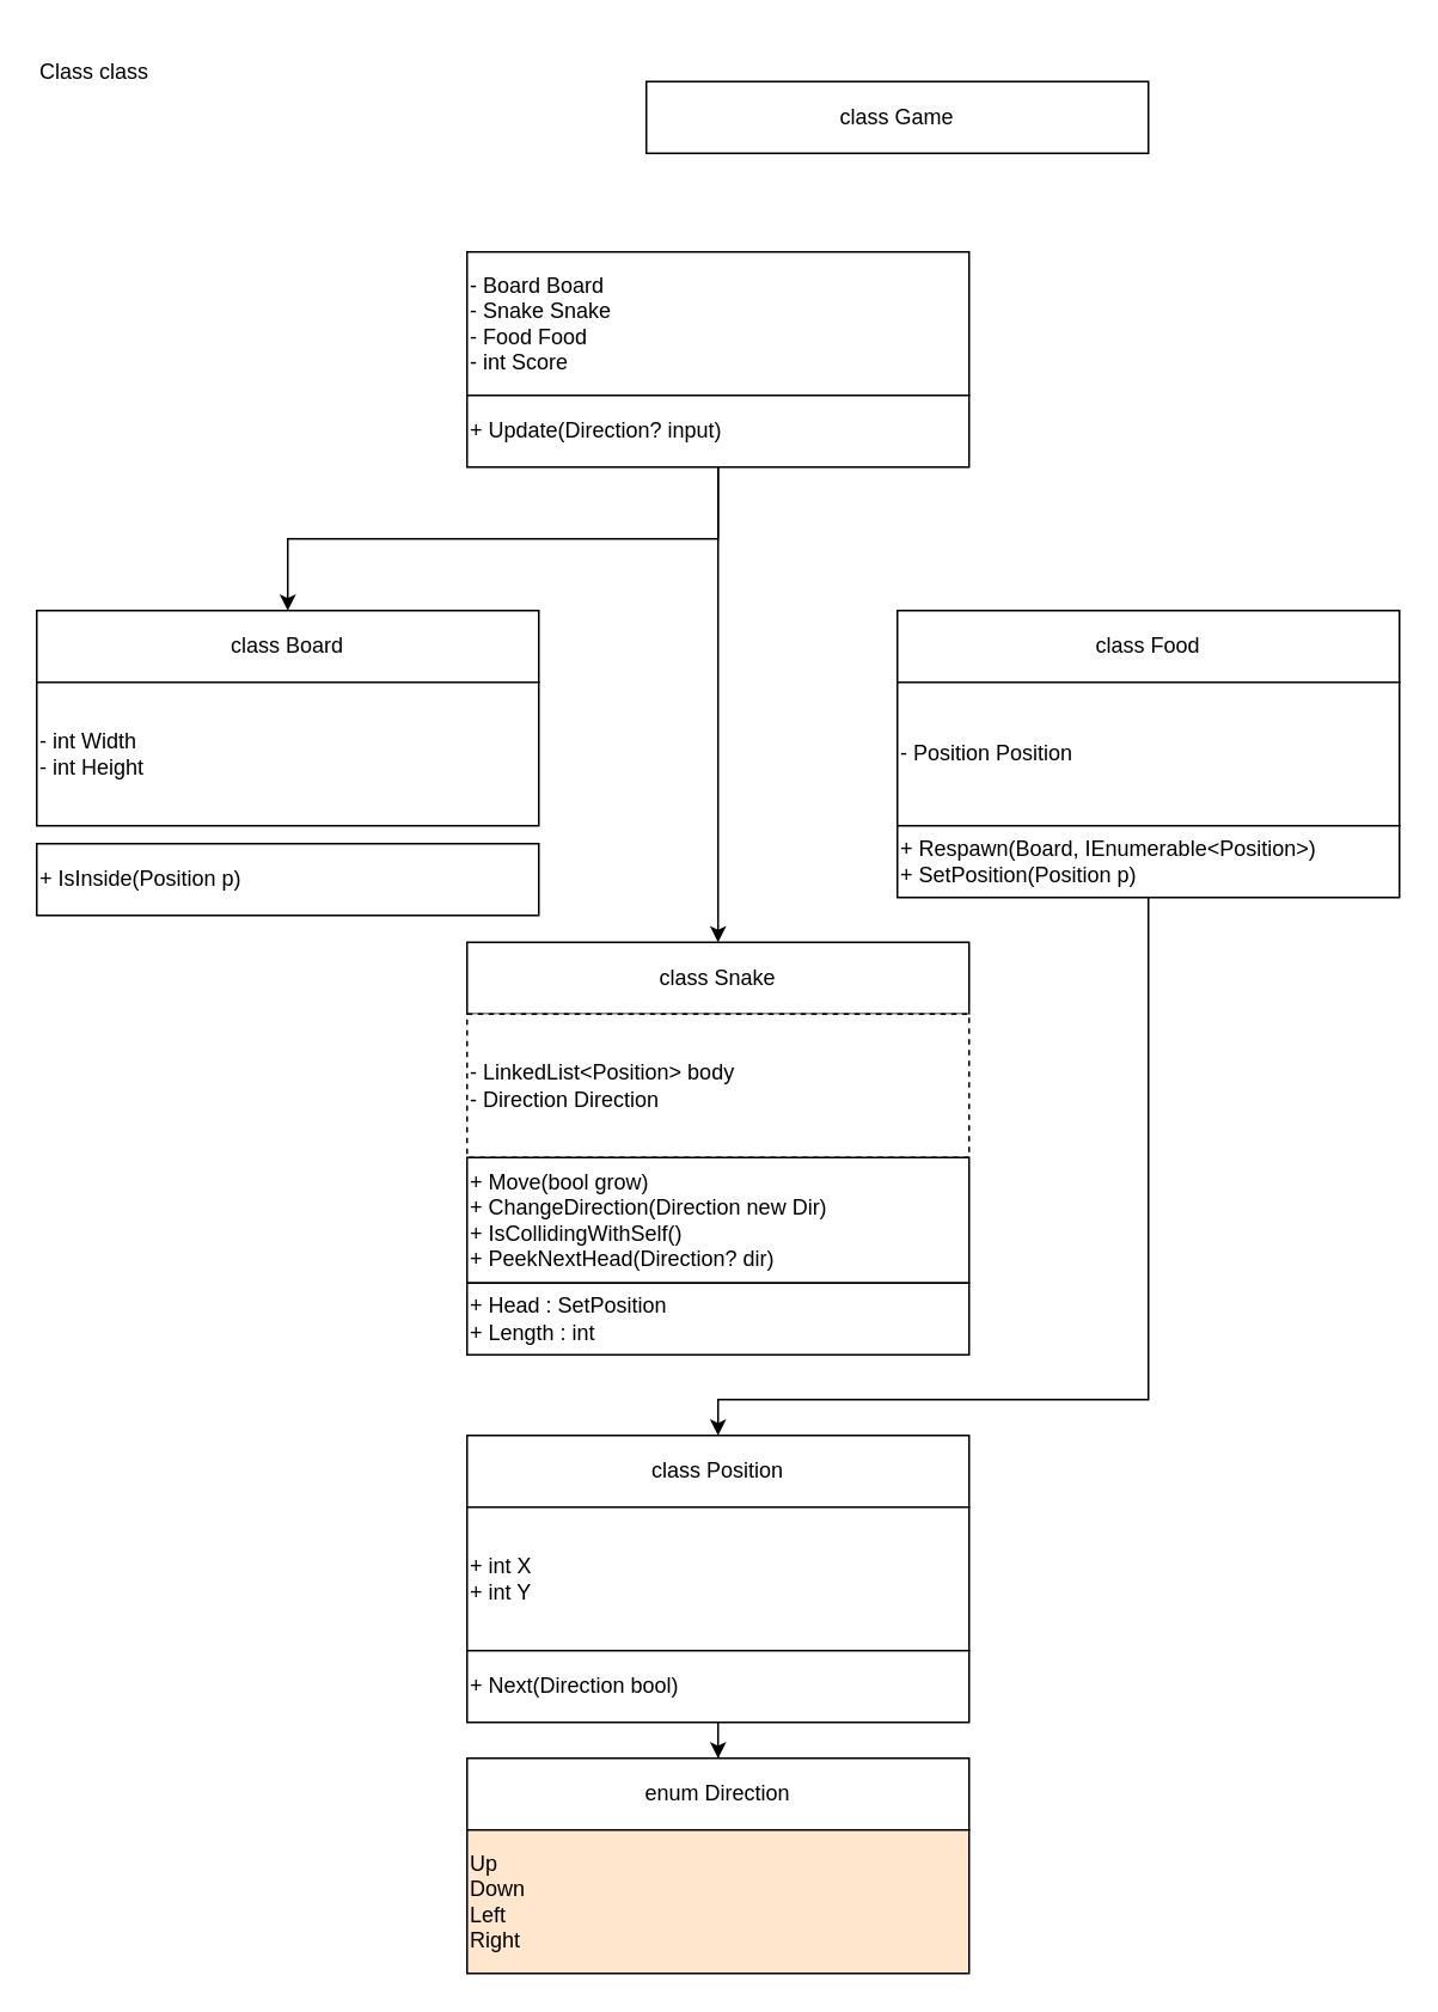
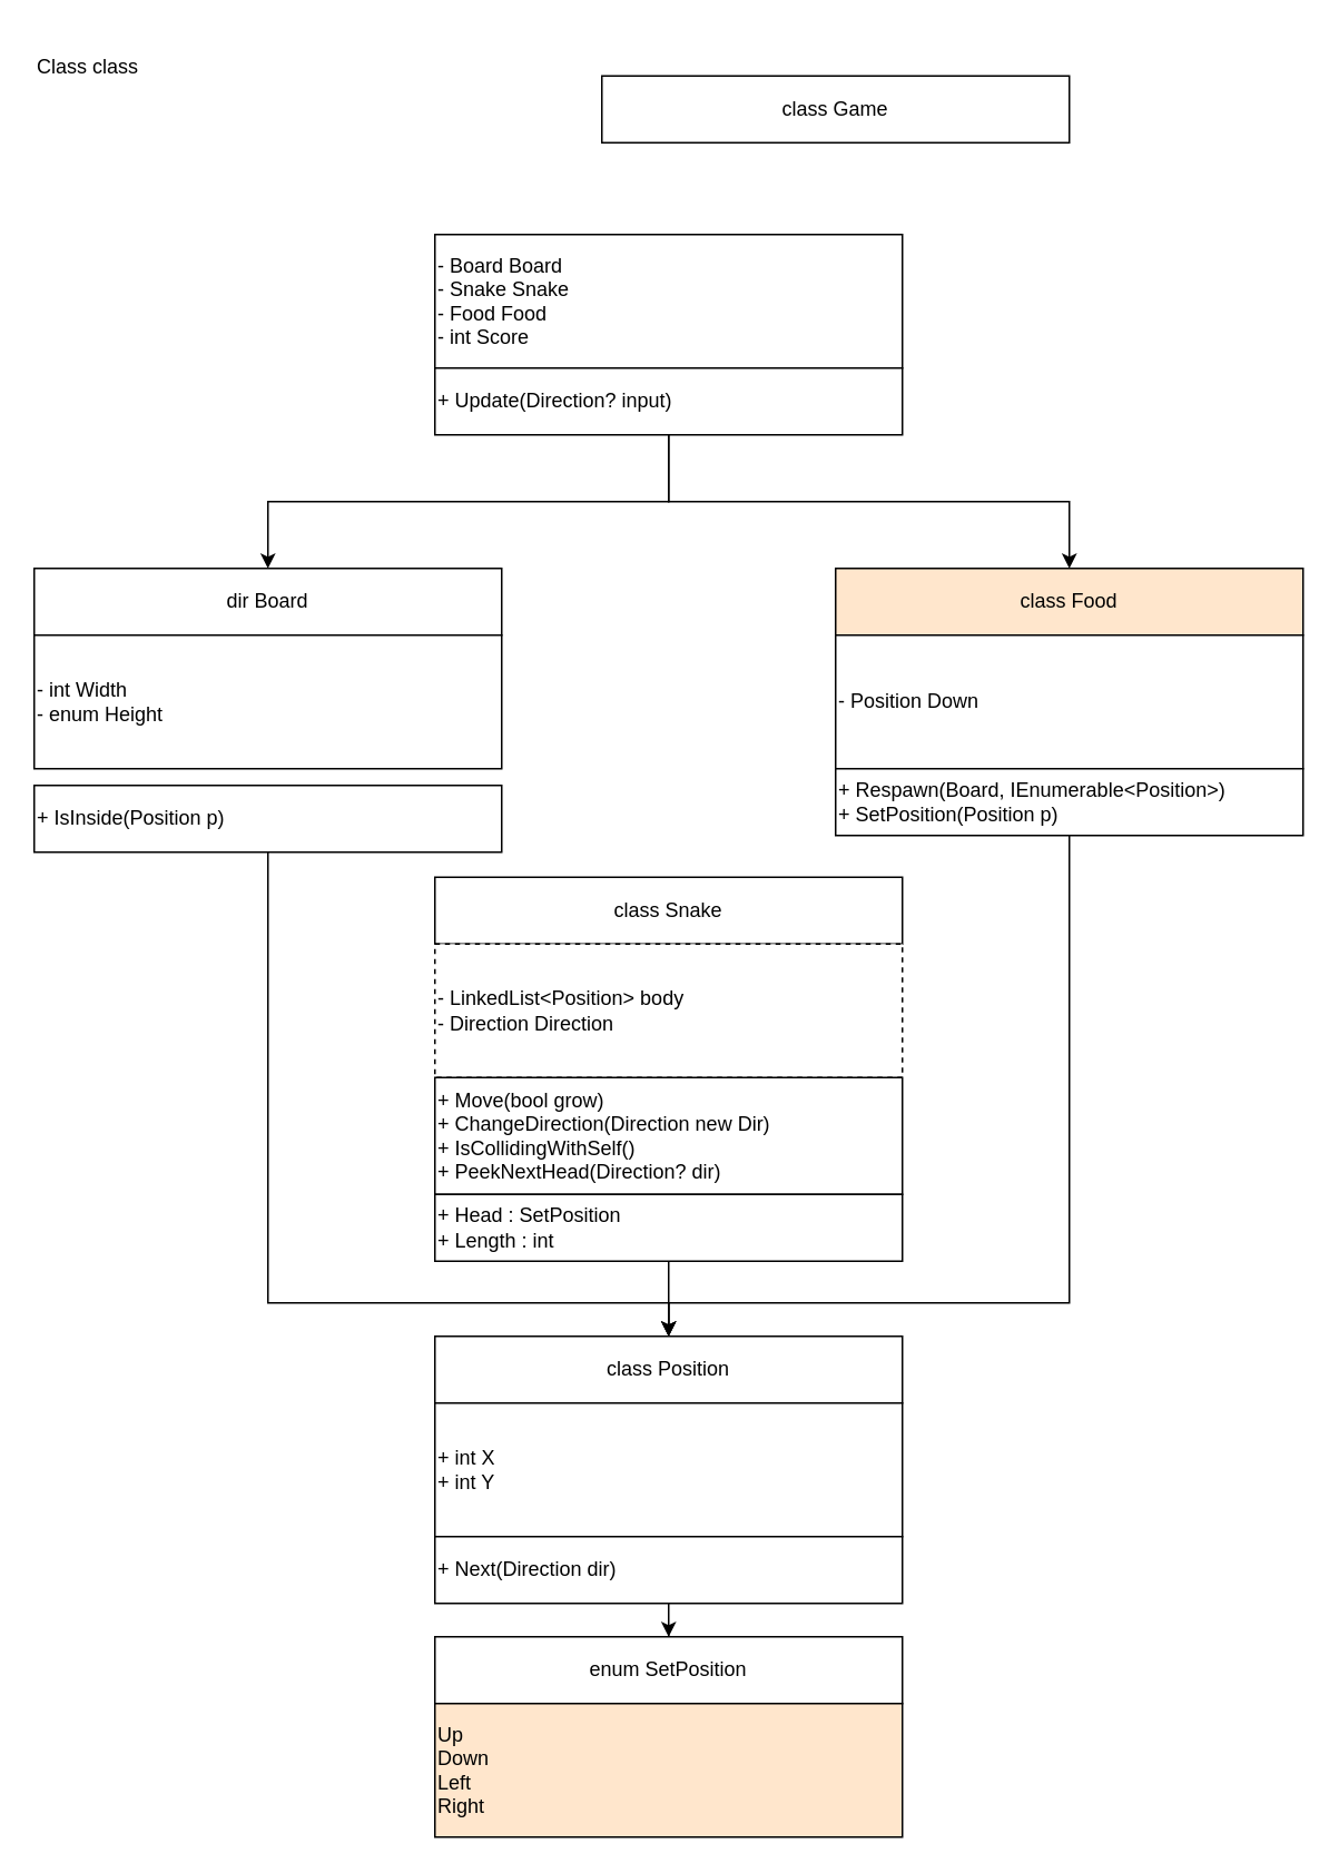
  <mxCell id="0" />
  <mxCell id="1" parent="0" />
  <mxCell id="2" value="Class class" style="text;html=1;align=left;verticalAlign=middle;whiteSpace=wrap;rounded=0;" vertex="1" parent="1"><mxGeometry x="20" y="20" width="320" height="40" as="geometry" /></mxCell>
  <mxCell id="3" value="class Game" style="rounded=0;whiteSpace=wrap;html=1;" vertex="1" parent="1"><mxGeometry x="360" y="45" width="280" height="40" as="geometry" /></mxCell>
  <mxCell id="4" value="- Board Board&lt;div&gt;- Snake Snake&lt;/div&gt;&lt;div&gt;- Food Food&lt;/div&gt;&lt;div&gt;- int Score&lt;/div&gt;" style="rounded=0;whiteSpace=wrap;html=1;align=left;" vertex="1" parent="1"><mxGeometry x="260" y="140" width="280" height="80" as="geometry" /></mxCell>
- <mxCell id="5" style="edgeStyle=orthogonalEdgeStyle;rounded=0;orthogonalLoop=1;jettySize=auto;html=1;entryX=0.5;entryY=0;entryDx=0;entryDy=0;" edge="1" parent="1" source="8" target="17"><mxGeometry relative="1" as="geometry" /></mxCell>
  <mxCell id="6" style="edgeStyle=orthogonalEdgeStyle;rounded=0;orthogonalLoop=1;jettySize=auto;html=1;entryX=0.5;entryY=0;entryDx=0;entryDy=0;" edge="1" parent="1" source="8" target="9"><mxGeometry relative="1" as="geometry" /></mxCell>
+ <mxCell id="7" style="edgeStyle=orthogonalEdgeStyle;rounded=0;orthogonalLoop=1;jettySize=auto;html=1;entryX=0.5;entryY=0;entryDx=0;entryDy=0;" edge="1" parent="1" source="8" target="13"><mxGeometry relative="1" as="geometry" /></mxCell>
  <mxCell id="8" value="+ Update(Direction? input)" style="rounded=0;whiteSpace=wrap;html=1;align=left;" vertex="1" parent="1"><mxGeometry x="260" y="220" width="280" height="40" as="geometry" /></mxCell>
- <mxCell id="9" value="class Board" style="rounded=0;whiteSpace=wrap;html=1;" vertex="1" parent="1"><mxGeometry x="20" y="340" width="280" height="40" as="geometry" /></mxCell>
- <mxCell id="10" value="- int Width&lt;div&gt;- int Height&lt;/div&gt;" style="rounded=0;whiteSpace=wrap;html=1;align=left;" vertex="1" parent="1"><mxGeometry x="20" y="380" width="280" height="80" as="geometry" /></mxCell>
+ <mxCell id="9" value="dir Board" style="rounded=0;whiteSpace=wrap;html=1;" vertex="1" parent="1"><mxGeometry x="20" y="340" width="280" height="40" as="geometry" /></mxCell>
+ <mxCell id="10" value="- int Width&lt;div&gt;- enum Height&lt;/div&gt;" style="rounded=0;whiteSpace=wrap;html=1;align=left;" vertex="1" parent="1"><mxGeometry x="20" y="380" width="280" height="80" as="geometry" /></mxCell>
+ <mxCell id="11" style="edgeStyle=orthogonalEdgeStyle;rounded=0;orthogonalLoop=1;jettySize=auto;html=1;entryX=0.5;entryY=0;entryDx=0;entryDy=0;" edge="1" parent="1" source="12" target="22"><mxGeometry relative="1" as="geometry"><Array as="points"><mxPoint x="160" y="780" /><mxPoint x="400" y="780" /></Array></mxGeometry></mxCell>
  <mxCell id="12" value="+ IsInside(Position p)" style="rounded=0;whiteSpace=wrap;html=1;align=left;" vertex="1" parent="1"><mxGeometry x="20" y="470" width="280" height="40" as="geometry" /></mxCell>
- <mxCell id="13" value="class Food" style="rounded=0;whiteSpace=wrap;html=1;" vertex="1" parent="1"><mxGeometry x="500" y="340" width="280" height="40" as="geometry" /></mxCell>
- <mxCell id="14" value="- Position Position" style="rounded=0;whiteSpace=wrap;html=1;align=left;" vertex="1" parent="1"><mxGeometry x="500" y="380" width="280" height="80" as="geometry" /></mxCell>
+ <mxCell id="13" value="class Food" style="rounded=0;whiteSpace=wrap;html=1;fillColor=#ffe6cc;" vertex="1" parent="1"><mxGeometry x="500" y="340" width="280" height="40" as="geometry" /></mxCell>
+ <mxCell id="14" value="- Position Down" style="rounded=0;whiteSpace=wrap;html=1;align=left;" vertex="1" parent="1"><mxGeometry x="500" y="380" width="280" height="80" as="geometry" /></mxCell>
  <mxCell id="15" style="edgeStyle=orthogonalEdgeStyle;rounded=0;orthogonalLoop=1;jettySize=auto;html=1;entryX=0.5;entryY=0;entryDx=0;entryDy=0;" edge="1" parent="1" source="16" target="22"><mxGeometry relative="1" as="geometry"><Array as="points"><mxPoint x="640" y="780" /><mxPoint x="400" y="780" /></Array></mxGeometry></mxCell>
  <mxCell id="16" value="+ Respawn(Board, IEnumerable&amp;lt;Position&amp;gt;)&lt;div&gt;+ SetPosition(Position p)&lt;/div&gt;" style="rounded=0;whiteSpace=wrap;html=1;align=left;" vertex="1" parent="1"><mxGeometry x="500" y="460" width="280" height="40" as="geometry" /></mxCell>
  <mxCell id="17" value="class Snake" style="rounded=0;whiteSpace=wrap;html=1;" vertex="1" parent="1"><mxGeometry x="260" y="525" width="280" height="40" as="geometry" /></mxCell>
  <mxCell id="18" value="- LinkedList&amp;lt;Position&amp;gt; body&lt;div&gt;- Direction Direction&lt;/div&gt;" style="rounded=0;whiteSpace=wrap;html=1;align=left;dashed=1;" vertex="1" parent="1"><mxGeometry x="260" y="565" width="280" height="80" as="geometry" /></mxCell>
  <mxCell id="19" value="+ Move(bool grow)&lt;div&gt;+ ChangeDirection(Direction new Dir)&lt;/div&gt;&lt;div&gt;+ IsCollidingWithSelf()&lt;/div&gt;&lt;div&gt;+ PeekNextHead(Direction? dir)&lt;/div&gt;" style="rounded=0;whiteSpace=wrap;html=1;align=left;" vertex="1" parent="1"><mxGeometry x="260" y="645" width="280" height="70" as="geometry" /></mxCell>
+ <mxCell id="20" style="edgeStyle=orthogonalEdgeStyle;rounded=0;orthogonalLoop=1;jettySize=auto;html=1;entryX=0.5;entryY=0;entryDx=0;entryDy=0;" edge="1" parent="1" source="21" target="22"><mxGeometry relative="1" as="geometry" /></mxCell>
  <mxCell id="21" value="+ Head : SetPosition&lt;div&gt;+ Length : int&lt;/div&gt;" style="rounded=0;whiteSpace=wrap;html=1;align=left;" vertex="1" parent="1"><mxGeometry x="260" y="715" width="280" height="40" as="geometry" /></mxCell>
  <mxCell id="22" value="class Position" style="rounded=0;whiteSpace=wrap;html=1;" vertex="1" parent="1"><mxGeometry x="260" y="800" width="280" height="40" as="geometry" /></mxCell>
  <mxCell id="23" value="+ int X&lt;div&gt;+ int Y&lt;/div&gt;" style="rounded=0;whiteSpace=wrap;html=1;align=left;" vertex="1" parent="1"><mxGeometry x="260" y="840" width="280" height="80" as="geometry" /></mxCell>
  <mxCell id="24" style="edgeStyle=orthogonalEdgeStyle;rounded=0;orthogonalLoop=1;jettySize=auto;html=1;" edge="1" parent="1" source="25" target="26"><mxGeometry relative="1" as="geometry" /></mxCell>
- <mxCell id="25" value="+ Next(Direction bool)" style="rounded=0;whiteSpace=wrap;html=1;align=left;" vertex="1" parent="1"><mxGeometry x="260" y="920" width="280" height="40" as="geometry" /></mxCell>
- <mxCell id="26" value="enum Direction" style="rounded=0;whiteSpace=wrap;html=1;" vertex="1" parent="1"><mxGeometry x="260" y="980" width="280" height="40" as="geometry" /></mxCell>
+ <mxCell id="25" value="+ Next(Direction dir)" style="rounded=0;whiteSpace=wrap;html=1;align=left;" vertex="1" parent="1"><mxGeometry x="260" y="920" width="280" height="40" as="geometry" /></mxCell>
+ <mxCell id="26" value="enum SetPosition" style="rounded=0;whiteSpace=wrap;html=1;" vertex="1" parent="1"><mxGeometry x="260" y="980" width="280" height="40" as="geometry" /></mxCell>
  <mxCell id="27" value="Up&lt;div&gt;Down&lt;/div&gt;&lt;div&gt;Left&lt;/div&gt;&lt;div&gt;Right&lt;/div&gt;" style="rounded=0;whiteSpace=wrap;html=1;align=left;fillColor=#ffe6cc;" vertex="1" parent="1"><mxGeometry x="260" y="1020" width="280" height="80" as="geometry" /></mxCell>
